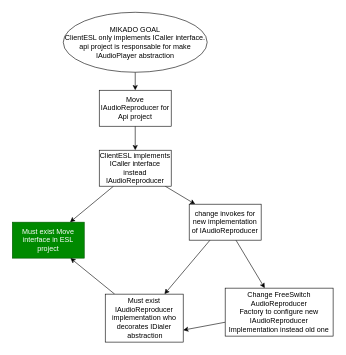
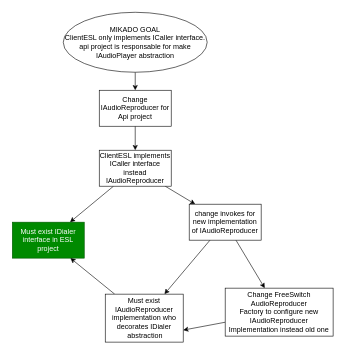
  <mxCell id="0" />
  <mxCell id="1" parent="0" />
  <mxCell id="2" value="" style="edgeStyle=none;html=1;" edge="1" parent="1" source="3" target="9"><mxGeometry relative="1" as="geometry" /></mxCell>
  <mxCell id="3" value="MIKADO GOAL&lt;br&gt;ClientESL only implements ICaller interface. api project is responsable for make IAudioPlayer abstraction&lt;br&gt;" style="ellipse;whiteSpace=wrap;html=1;" parent="1" vertex="1"><mxGeometry x="105" y="20" width="240" height="100" as="geometry" /></mxCell>
  <mxCell id="4" value="" style="edgeStyle=none;html=1;" parent="1" source="6" target="7" edge="1"><mxGeometry relative="1" as="geometry"><mxPoint x="95" y="321.053" as="targetPoint" /></mxGeometry></mxCell>
  <mxCell id="5" value="" style="edgeStyle=none;html=1;" edge="1" parent="1" source="6" target="12"><mxGeometry relative="1" as="geometry" /></mxCell>
  <mxCell id="6" value="ClientESL implements ICaller interface instead IAudioReproducer" style="whiteSpace=wrap;html=1;" parent="1" vertex="1"><mxGeometry x="165" y="250" width="120" height="60" as="geometry" /></mxCell>
- <mxCell id="7" value="Must exist Move interface in ESL project" style="whiteSpace=wrap;html=1;fillColor=#008a00;fontColor=#ffffff;strokeColor=#005700;" parent="1" vertex="1"><mxGeometry x="20" y="370" width="120" height="60" as="geometry" /></mxCell>
+ <mxCell id="7" value="Must exist IDialer interface in ESL project" style="whiteSpace=wrap;html=1;fillColor=#008a00;fontColor=#ffffff;strokeColor=#005700;" parent="1" vertex="1"><mxGeometry x="20" y="370" width="120" height="60" as="geometry" /></mxCell>
  <mxCell id="8" style="edgeStyle=none;html=1;" edge="1" parent="1" source="9" target="6"><mxGeometry relative="1" as="geometry" /></mxCell>
- <mxCell id="9" value="Move IAudioReproducer for Api project" style="whiteSpace=wrap;html=1;" vertex="1" parent="1"><mxGeometry x="165" y="150" width="120" height="60" as="geometry" /></mxCell>
+ <mxCell id="9" value="Change IAudioReproducer for Api project" style="whiteSpace=wrap;html=1;" vertex="1" parent="1"><mxGeometry x="165" y="150" width="120" height="60" as="geometry" /></mxCell>
  <mxCell id="10" value="" style="edgeStyle=none;html=1;" edge="1" parent="1" source="12" target="14"><mxGeometry relative="1" as="geometry" /></mxCell>
  <mxCell id="11" value="" style="edgeStyle=none;html=1;" edge="1" parent="1" source="12" target="16"><mxGeometry relative="1" as="geometry" /></mxCell>
  <mxCell id="12" value="change invokes for new implementation of IAudioReproducer" style="whiteSpace=wrap;html=1;" vertex="1" parent="1"><mxGeometry x="315" y="340" width="120" height="60" as="geometry" /></mxCell>
  <mxCell id="13" style="edgeStyle=none;html=1;" edge="1" parent="1" source="14" target="7"><mxGeometry relative="1" as="geometry" /></mxCell>
  <mxCell id="14" value="Must exist IAudioReproducer implementation who decorates IDialer&lt;br&gt;&amp;nbsp;abstraction" style="whiteSpace=wrap;html=1;" vertex="1" parent="1"><mxGeometry x="175" y="490" width="130" height="80" as="geometry" /></mxCell>
  <mxCell id="15" style="edgeStyle=none;html=1;entryX=1;entryY=0.75;entryDx=0;entryDy=0;" edge="1" parent="1" source="16" target="14"><mxGeometry relative="1" as="geometry" /></mxCell>
  <mxCell id="16" value="Change FreeSwitch AudioReproducer&lt;br&gt;Factory to configure new IAudioReproducer Implementation instead old one" style="whiteSpace=wrap;html=1;" vertex="1" parent="1"><mxGeometry x="375" y="480" width="180" height="80" as="geometry" /></mxCell>
